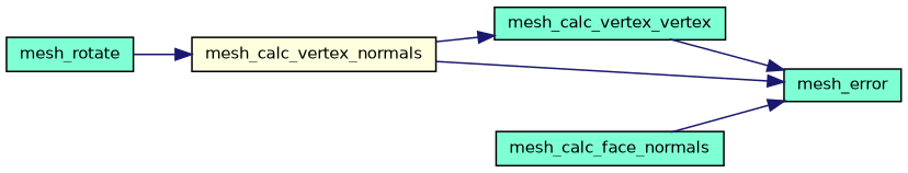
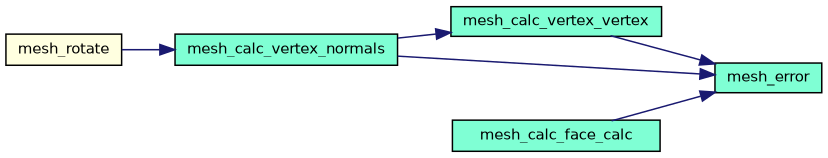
  digraph {
    rankdir=LR
    node [color=black fillcolor=aquamarine fontname=Helvetica fontsize=10 shape=record style=filled]
    edge [color=midnightblue fontname=Helvetica fontsize=10 labelfontname=Helvetica labelfontsize=10 style=solid]
-   n1 [fontcolor=black height=0.2 label=mesh_rotate width=0.4]
-   n2 [fillcolor=lightyellow height=0.2 label=mesh_calc_vertex_normals width=0.4]
+   n1 [fillcolor=lightyellow fontcolor=black height=0.2 label=mesh_rotate width=0.4]
+   n2 [height=0.2 label=mesh_calc_vertex_normals width=0.4]
    n3 [height=0.2 label=mesh_calc_vertex_vertex width=0.4]
    n4 [height=0.2 label=mesh_error width=0.4]
-   n5 [height=0.2 label=mesh_calc_face_normals width=0.4]
+   n5 [height=0.2 label=mesh_calc_face_calc width=0.4]
    n1 -> n2
    n2 -> n3
    n2 -> n4
    n3 -> n4
    n5 -> n4
  }
